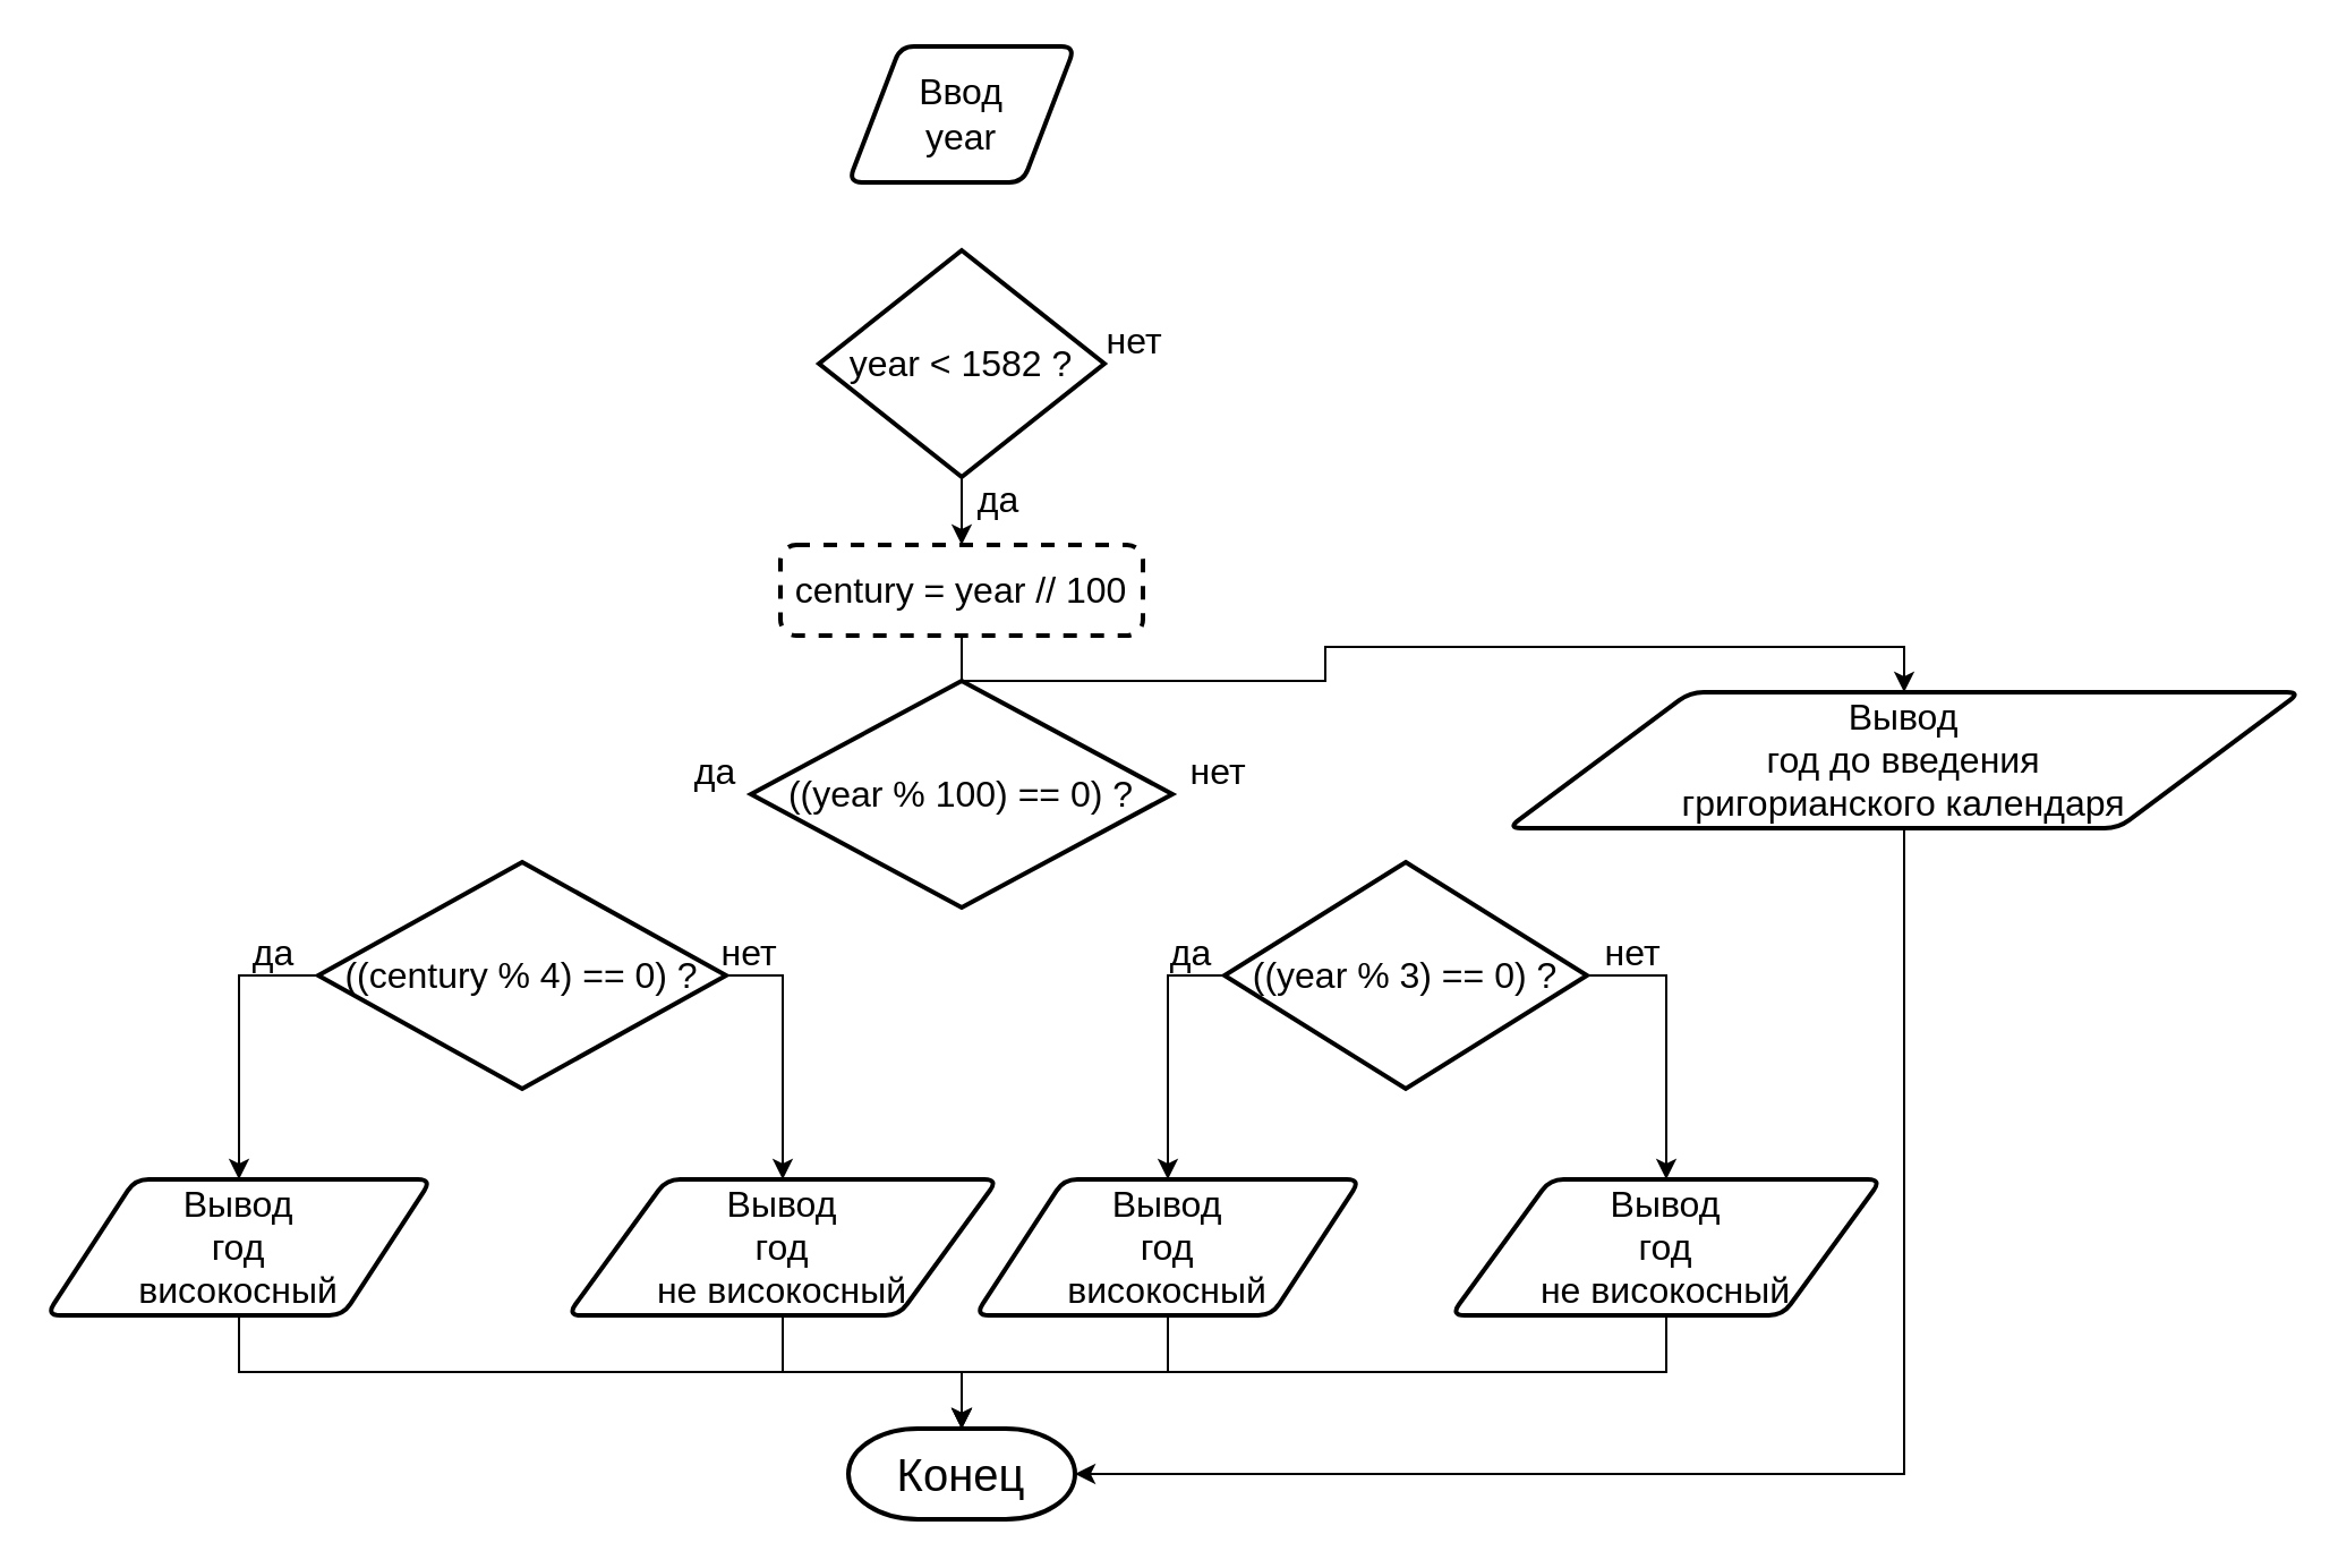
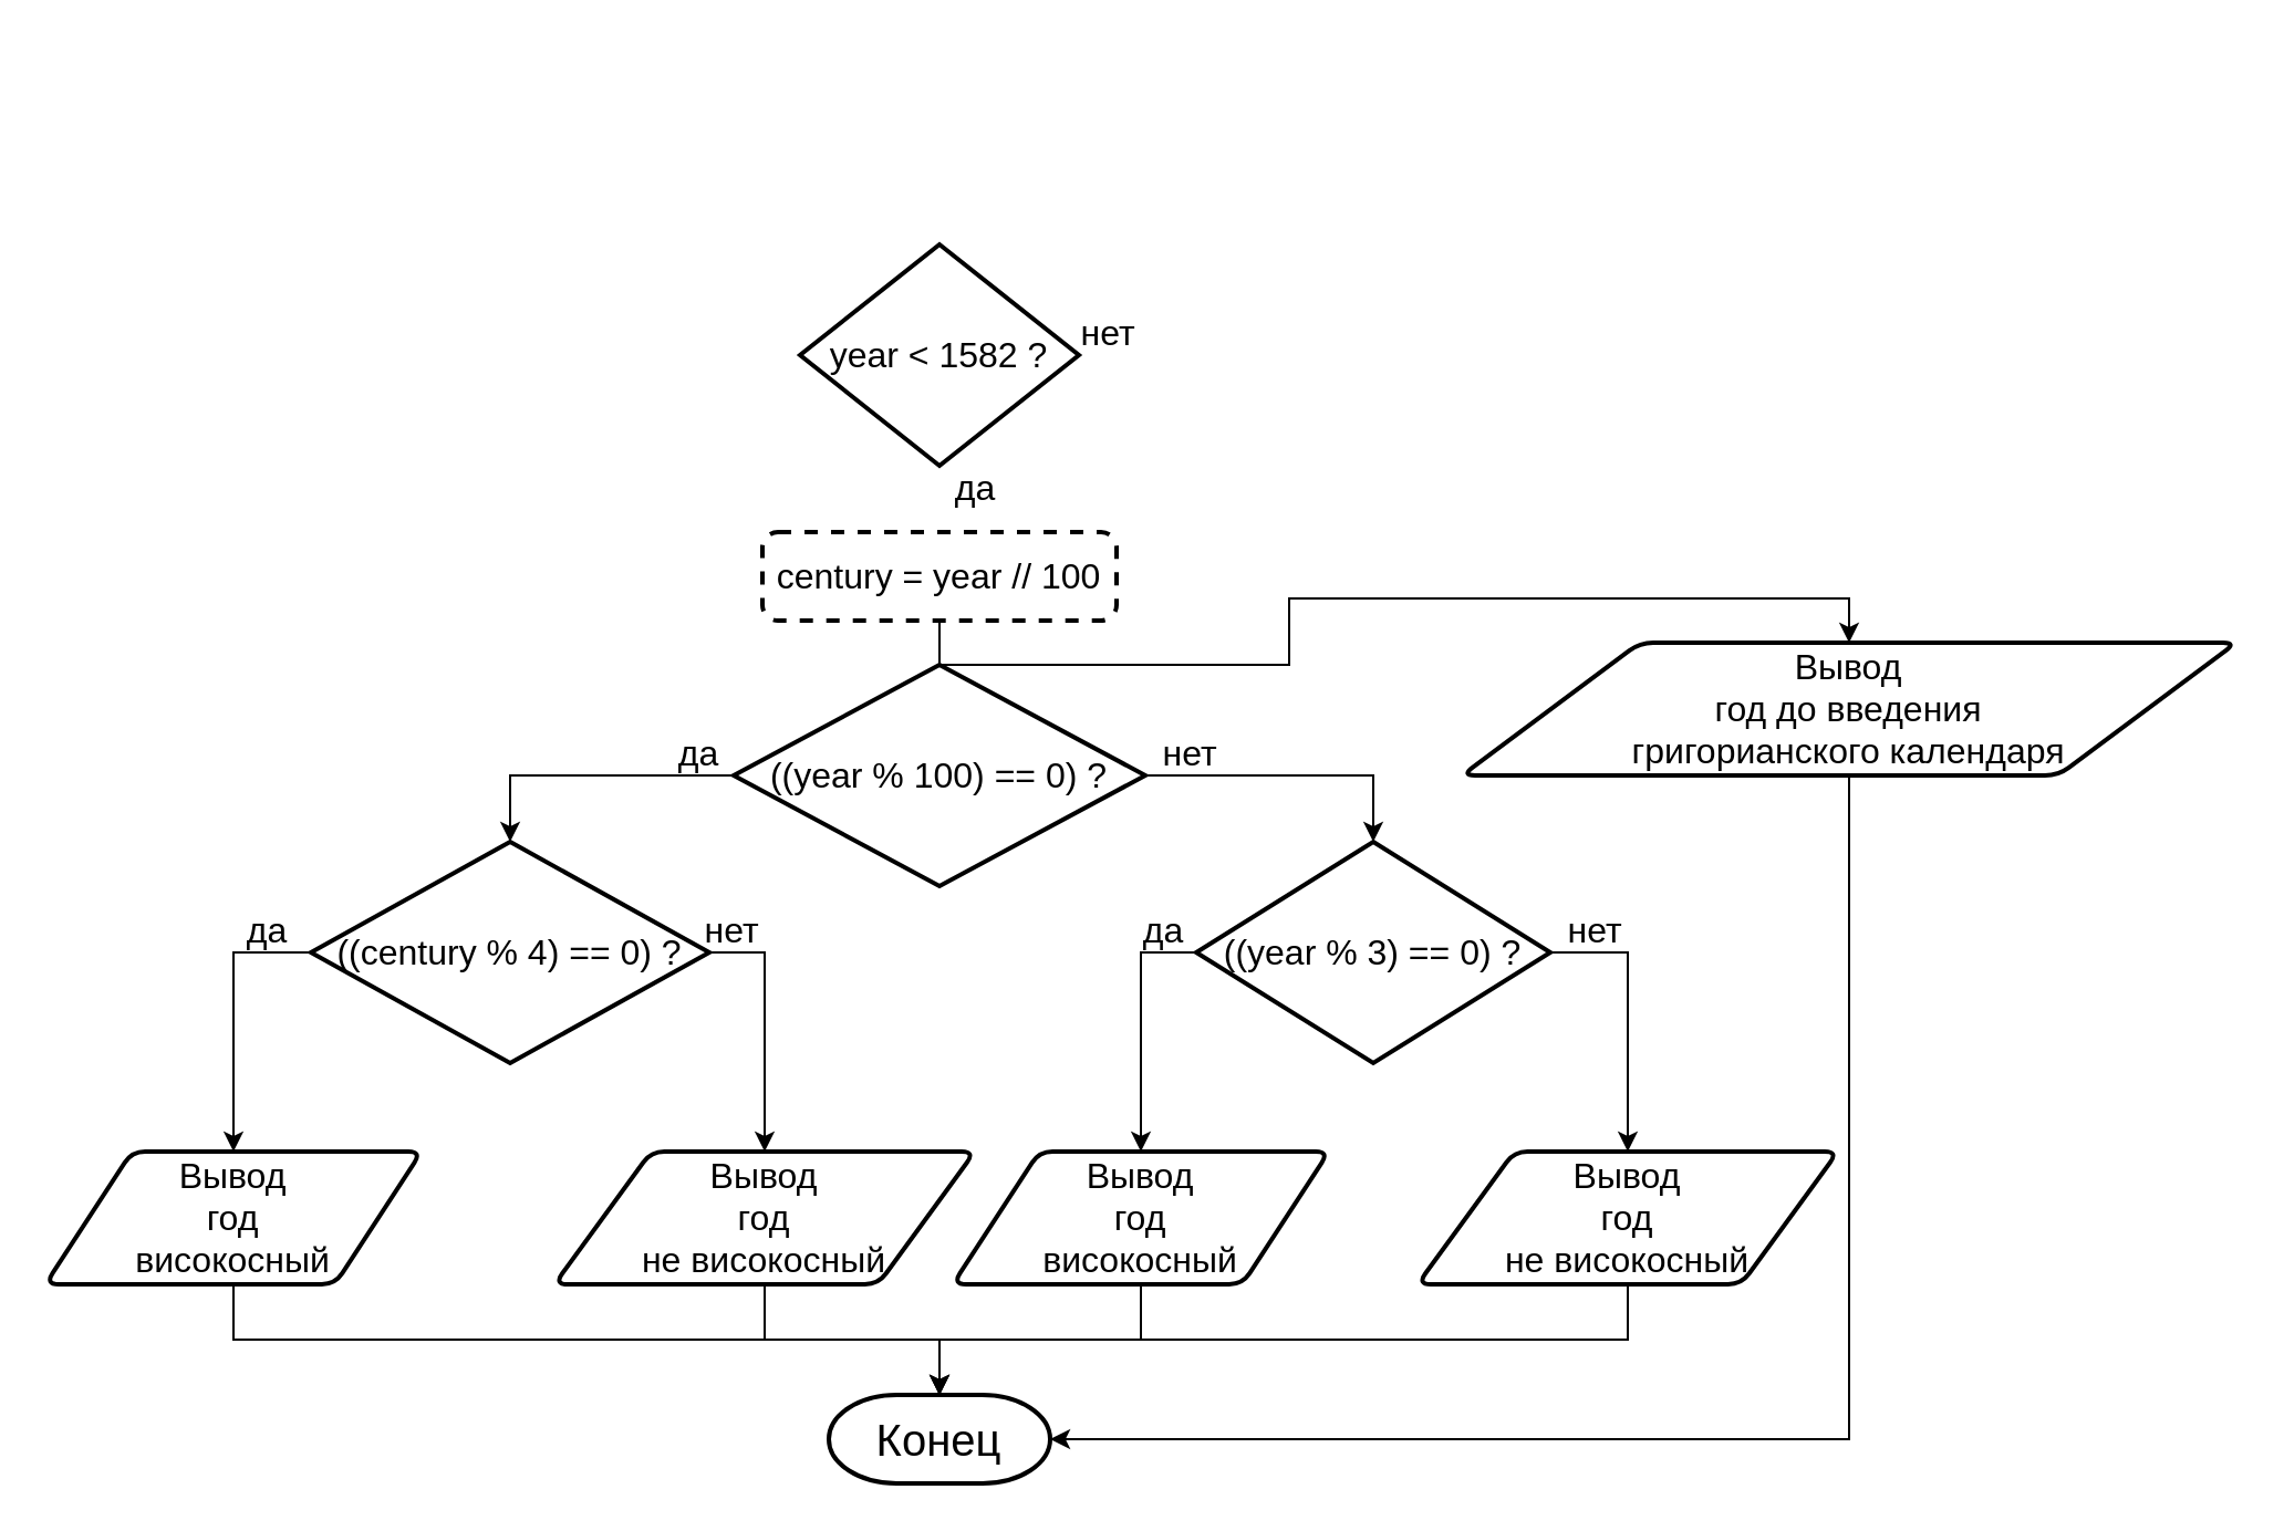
  <mxCell id="0" />
  <mxCell id="1" parent="0" />
  <mxCell id="2" value="Конец" style="strokeWidth=2;html=1;shape=mxgraph.flowchart.terminator;whiteSpace=wrap;fontSize=20;" parent="1" vertex="1"><mxGeometry x="374" y="630" width="100" height="40" as="geometry" /></mxCell>
- <mxCell id="3" value="Ввод&lt;br&gt;year" style="shape=parallelogram;html=1;strokeWidth=2;perimeter=parallelogramPerimeter;whiteSpace=wrap;rounded=1;arcSize=12;size=0.23;fontSize=16;" vertex="1" parent="1"><mxGeometry x="374" y="20" width="100" height="60" as="geometry" /></mxCell>
- <mxCell id="4" style="edgeStyle=orthogonalEdgeStyle;rounded=0;orthogonalLoop=1;jettySize=auto;html=1;exitX=0.5;exitY=1;exitDx=0;exitDy=0;exitPerimeter=0;fontSize=16;" edge="1" parent="1" source="5" target="7"><mxGeometry relative="1" as="geometry" /></mxCell>
  <mxCell id="5" value="year &amp;lt; 1582 ?" style="strokeWidth=2;html=1;shape=mxgraph.flowchart.decision;whiteSpace=wrap;fontSize=16;" vertex="1" parent="1"><mxGeometry x="361" y="110" width="126" height="100" as="geometry" /></mxCell>
  <mxCell id="6" style="edgeStyle=orthogonalEdgeStyle;rounded=0;orthogonalLoop=1;jettySize=auto;html=1;exitX=0.5;exitY=1;exitDx=0;exitDy=0;fontSize=16;" edge="1" parent="1" source="7" target="33"><mxGeometry relative="1" as="geometry" /></mxCell>
  <mxCell id="7" value="century = year // 100" style="rounded=1;whiteSpace=wrap;html=1;absoluteArcSize=1;arcSize=14;strokeWidth=2;fontSize=16;dashed=1;" vertex="1" parent="1"><mxGeometry x="344" y="240" width="160" height="40" as="geometry" /></mxCell>
+ <mxCell id="8" style="edgeStyle=orthogonalEdgeStyle;rounded=0;orthogonalLoop=1;jettySize=auto;html=1;exitX=0;exitY=0.5;exitDx=0;exitDy=0;exitPerimeter=0;entryX=0.5;entryY=0;entryDx=0;entryDy=0;entryPerimeter=0;fontSize=16;" edge="1" parent="1" source="10" target="13"><mxGeometry relative="1" as="geometry" /></mxCell>
+ <mxCell id="9" style="edgeStyle=orthogonalEdgeStyle;rounded=0;orthogonalLoop=1;jettySize=auto;html=1;exitX=1;exitY=0.5;exitDx=0;exitDy=0;exitPerimeter=0;entryX=0.5;entryY=0;entryDx=0;entryDy=0;entryPerimeter=0;fontSize=16;" edge="1" parent="1" source="10" target="16"><mxGeometry relative="1" as="geometry" /></mxCell>
  <mxCell id="10" value="((year % 100) == 0) ?" style="strokeWidth=2;html=1;shape=mxgraph.flowchart.decision;whiteSpace=wrap;fontSize=16;" vertex="1" parent="1"><mxGeometry x="331" y="300" width="186" height="100" as="geometry" /></mxCell>
  <mxCell id="11" style="edgeStyle=orthogonalEdgeStyle;rounded=0;orthogonalLoop=1;jettySize=auto;html=1;exitX=0;exitY=0.5;exitDx=0;exitDy=0;exitPerimeter=0;entryX=0.5;entryY=0;entryDx=0;entryDy=0;fontSize=16;" edge="1" parent="1" source="13" target="18"><mxGeometry relative="1" as="geometry" /></mxCell>
  <mxCell id="12" style="edgeStyle=orthogonalEdgeStyle;rounded=0;orthogonalLoop=1;jettySize=auto;html=1;exitX=1;exitY=0.5;exitDx=0;exitDy=0;exitPerimeter=0;entryX=0.5;entryY=0;entryDx=0;entryDy=0;fontSize=16;" edge="1" parent="1" source="13" target="20"><mxGeometry relative="1" as="geometry" /></mxCell>
  <mxCell id="13" value="((century % 4) == 0) ?" style="strokeWidth=2;html=1;shape=mxgraph.flowchart.decision;whiteSpace=wrap;fontSize=16;" vertex="1" parent="1"><mxGeometry x="140" y="380" width="180" height="100" as="geometry" /></mxCell>
  <mxCell id="14" style="edgeStyle=orthogonalEdgeStyle;rounded=0;orthogonalLoop=1;jettySize=auto;html=1;exitX=0;exitY=0.5;exitDx=0;exitDy=0;exitPerimeter=0;entryX=0.5;entryY=0;entryDx=0;entryDy=0;fontSize=16;" edge="1" parent="1" source="16" target="22"><mxGeometry relative="1" as="geometry" /></mxCell>
  <mxCell id="15" style="edgeStyle=orthogonalEdgeStyle;rounded=0;orthogonalLoop=1;jettySize=auto;html=1;exitX=1;exitY=0.5;exitDx=0;exitDy=0;exitPerimeter=0;entryX=0.5;entryY=0;entryDx=0;entryDy=0;fontSize=16;" edge="1" parent="1" source="16" target="24"><mxGeometry relative="1" as="geometry" /></mxCell>
  <mxCell id="16" value="((year % 3) == 0) ?" style="strokeWidth=2;html=1;shape=mxgraph.flowchart.decision;whiteSpace=wrap;fontSize=16;" vertex="1" parent="1"><mxGeometry x="540" y="380" width="160" height="100" as="geometry" /></mxCell>
  <mxCell id="17" style="edgeStyle=orthogonalEdgeStyle;rounded=0;orthogonalLoop=1;jettySize=auto;html=1;exitX=0.5;exitY=1;exitDx=0;exitDy=0;entryX=0.5;entryY=0;entryDx=0;entryDy=0;entryPerimeter=0;fontSize=16;" edge="1" parent="1" source="18" target="2"><mxGeometry relative="1" as="geometry" /></mxCell>
  <mxCell id="18" value="Вывод&lt;br&gt;год&lt;br&gt;високосный" style="shape=parallelogram;html=1;strokeWidth=2;perimeter=parallelogramPerimeter;whiteSpace=wrap;rounded=1;arcSize=12;size=0.23;fontSize=16;" vertex="1" parent="1"><mxGeometry x="20" y="520" width="170" height="60" as="geometry" /></mxCell>
  <mxCell id="19" style="edgeStyle=orthogonalEdgeStyle;rounded=0;orthogonalLoop=1;jettySize=auto;html=1;exitX=0.5;exitY=1;exitDx=0;exitDy=0;entryX=0.5;entryY=0;entryDx=0;entryDy=0;entryPerimeter=0;fontSize=16;" edge="1" parent="1" source="20" target="2"><mxGeometry relative="1" as="geometry" /></mxCell>
  <mxCell id="20" value="Вывод&lt;br&gt;год&lt;br&gt;не високосный" style="shape=parallelogram;html=1;strokeWidth=2;perimeter=parallelogramPerimeter;whiteSpace=wrap;rounded=1;arcSize=12;size=0.23;fontSize=16;" vertex="1" parent="1"><mxGeometry x="250" y="520" width="190" height="60" as="geometry" /></mxCell>
  <mxCell id="21" style="edgeStyle=orthogonalEdgeStyle;rounded=0;orthogonalLoop=1;jettySize=auto;html=1;exitX=0.5;exitY=1;exitDx=0;exitDy=0;entryX=0.5;entryY=0;entryDx=0;entryDy=0;entryPerimeter=0;fontSize=16;" edge="1" parent="1" source="22" target="2"><mxGeometry relative="1" as="geometry" /></mxCell>
  <mxCell id="22" value="Вывод&lt;br&gt;год&lt;br&gt;високосный" style="shape=parallelogram;html=1;strokeWidth=2;perimeter=parallelogramPerimeter;whiteSpace=wrap;rounded=1;arcSize=12;size=0.23;fontSize=16;" vertex="1" parent="1"><mxGeometry x="430" y="520" width="170" height="60" as="geometry" /></mxCell>
  <mxCell id="23" style="edgeStyle=orthogonalEdgeStyle;rounded=0;orthogonalLoop=1;jettySize=auto;html=1;exitX=0.5;exitY=1;exitDx=0;exitDy=0;entryX=0.5;entryY=0;entryDx=0;entryDy=0;entryPerimeter=0;fontSize=16;" edge="1" parent="1" source="24" target="2"><mxGeometry relative="1" as="geometry" /></mxCell>
  <mxCell id="24" value="Вывод&lt;br&gt;год&lt;br&gt;не високосный" style="shape=parallelogram;html=1;strokeWidth=2;perimeter=parallelogramPerimeter;whiteSpace=wrap;rounded=1;arcSize=12;size=0.23;fontSize=16;" vertex="1" parent="1"><mxGeometry x="640" y="520" width="190" height="60" as="geometry" /></mxCell>
  <mxCell id="25" value="да" style="text;html=1;align=center;verticalAlign=middle;resizable=0;points=[];autosize=1;strokeColor=none;fillColor=none;fontSize=16;" vertex="1" parent="1"><mxGeometry x="300" y="330" width="30" height="20" as="geometry" /></mxCell>
  <mxCell id="26" value="нет" style="text;html=1;align=center;verticalAlign=middle;resizable=0;points=[];autosize=1;strokeColor=none;fillColor=none;fontSize=16;" vertex="1" parent="1"><mxGeometry x="517" y="330" width="40" height="20" as="geometry" /></mxCell>
  <mxCell id="27" value="да" style="text;html=1;align=center;verticalAlign=middle;resizable=0;points=[];autosize=1;strokeColor=none;fillColor=none;fontSize=16;" vertex="1" parent="1"><mxGeometry x="105" y="410" width="30" height="20" as="geometry" /></mxCell>
  <mxCell id="28" value="нет" style="text;html=1;align=center;verticalAlign=middle;resizable=0;points=[];autosize=1;strokeColor=none;fillColor=none;fontSize=16;" vertex="1" parent="1"><mxGeometry x="310" y="410" width="40" height="20" as="geometry" /></mxCell>
  <mxCell id="29" value="да" style="text;html=1;align=center;verticalAlign=middle;resizable=0;points=[];autosize=1;strokeColor=none;fillColor=none;fontSize=16;" vertex="1" parent="1"><mxGeometry x="510" y="410" width="30" height="20" as="geometry" /></mxCell>
  <mxCell id="30" value="нет" style="text;html=1;align=center;verticalAlign=middle;resizable=0;points=[];autosize=1;strokeColor=none;fillColor=none;fontSize=16;" vertex="1" parent="1"><mxGeometry x="700" y="410" width="40" height="20" as="geometry" /></mxCell>
  <mxCell id="31" value="да" style="text;html=1;align=center;verticalAlign=middle;resizable=0;points=[];autosize=1;strokeColor=none;fillColor=none;fontSize=16;" vertex="1" parent="1"><mxGeometry x="425" y="210" width="30" height="20" as="geometry" /></mxCell>
  <mxCell id="32" style="edgeStyle=orthogonalEdgeStyle;rounded=0;orthogonalLoop=1;jettySize=auto;html=1;exitX=0.5;exitY=1;exitDx=0;exitDy=0;entryX=1;entryY=0.5;entryDx=0;entryDy=0;entryPerimeter=0;fontSize=16;" edge="1" parent="1" source="33" target="2"><mxGeometry relative="1" as="geometry" /></mxCell>
- <mxCell id="33" value="Вывод&lt;br&gt;год до введения&lt;br&gt;григорианского календаря" style="shape=parallelogram;html=1;strokeWidth=2;perimeter=parallelogramPerimeter;whiteSpace=wrap;rounded=1;arcSize=12;size=0.23;fontSize=16;" vertex="1" parent="1"><mxGeometry x="665" y="305" width="350" height="60" as="geometry" /></mxCell>
+ <mxCell id="33" value="Вывод&lt;br&gt;год до введения&lt;br&gt;григорианского календаря" style="shape=parallelogram;html=1;strokeWidth=2;perimeter=parallelogramPerimeter;whiteSpace=wrap;rounded=1;arcSize=12;size=0.23;fontSize=16;" vertex="1" parent="1"><mxGeometry x="660" y="290" width="350" height="60" as="geometry" /></mxCell>
  <mxCell id="34" value="нет" style="text;html=1;align=center;verticalAlign=middle;resizable=0;points=[];autosize=1;strokeColor=none;fillColor=none;fontSize=16;" vertex="1" parent="1"><mxGeometry x="480" y="140" width="40" height="20" as="geometry" /></mxCell>
